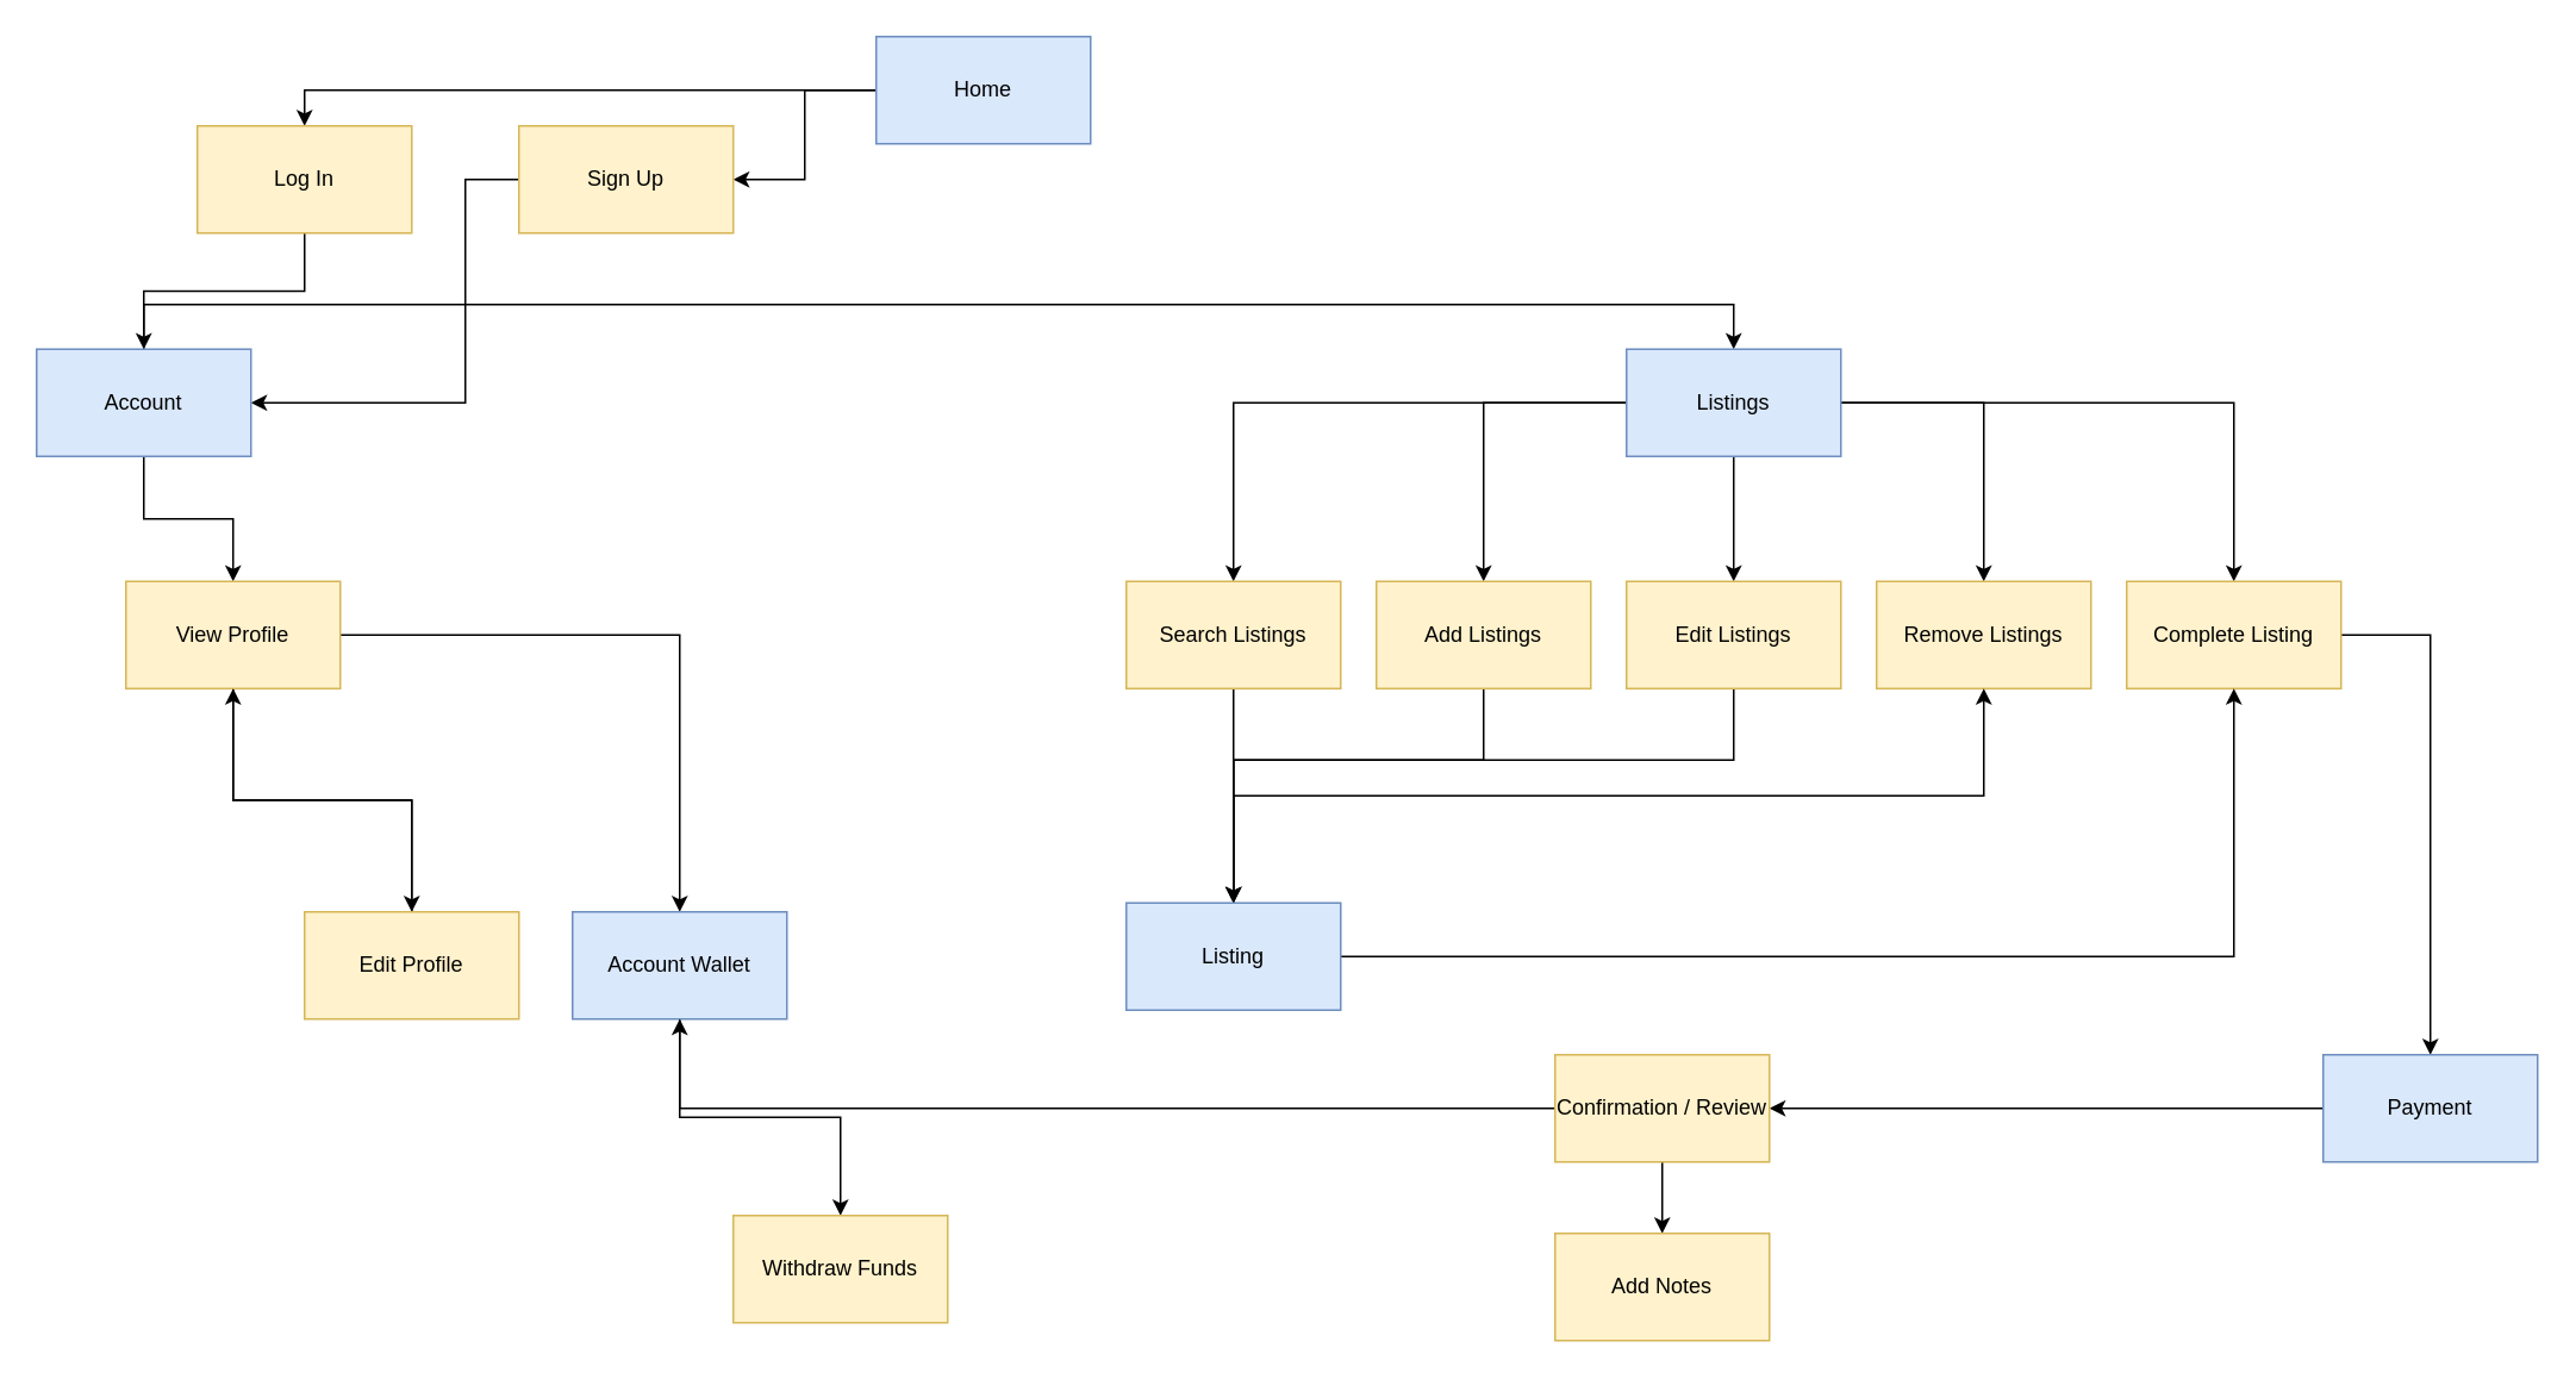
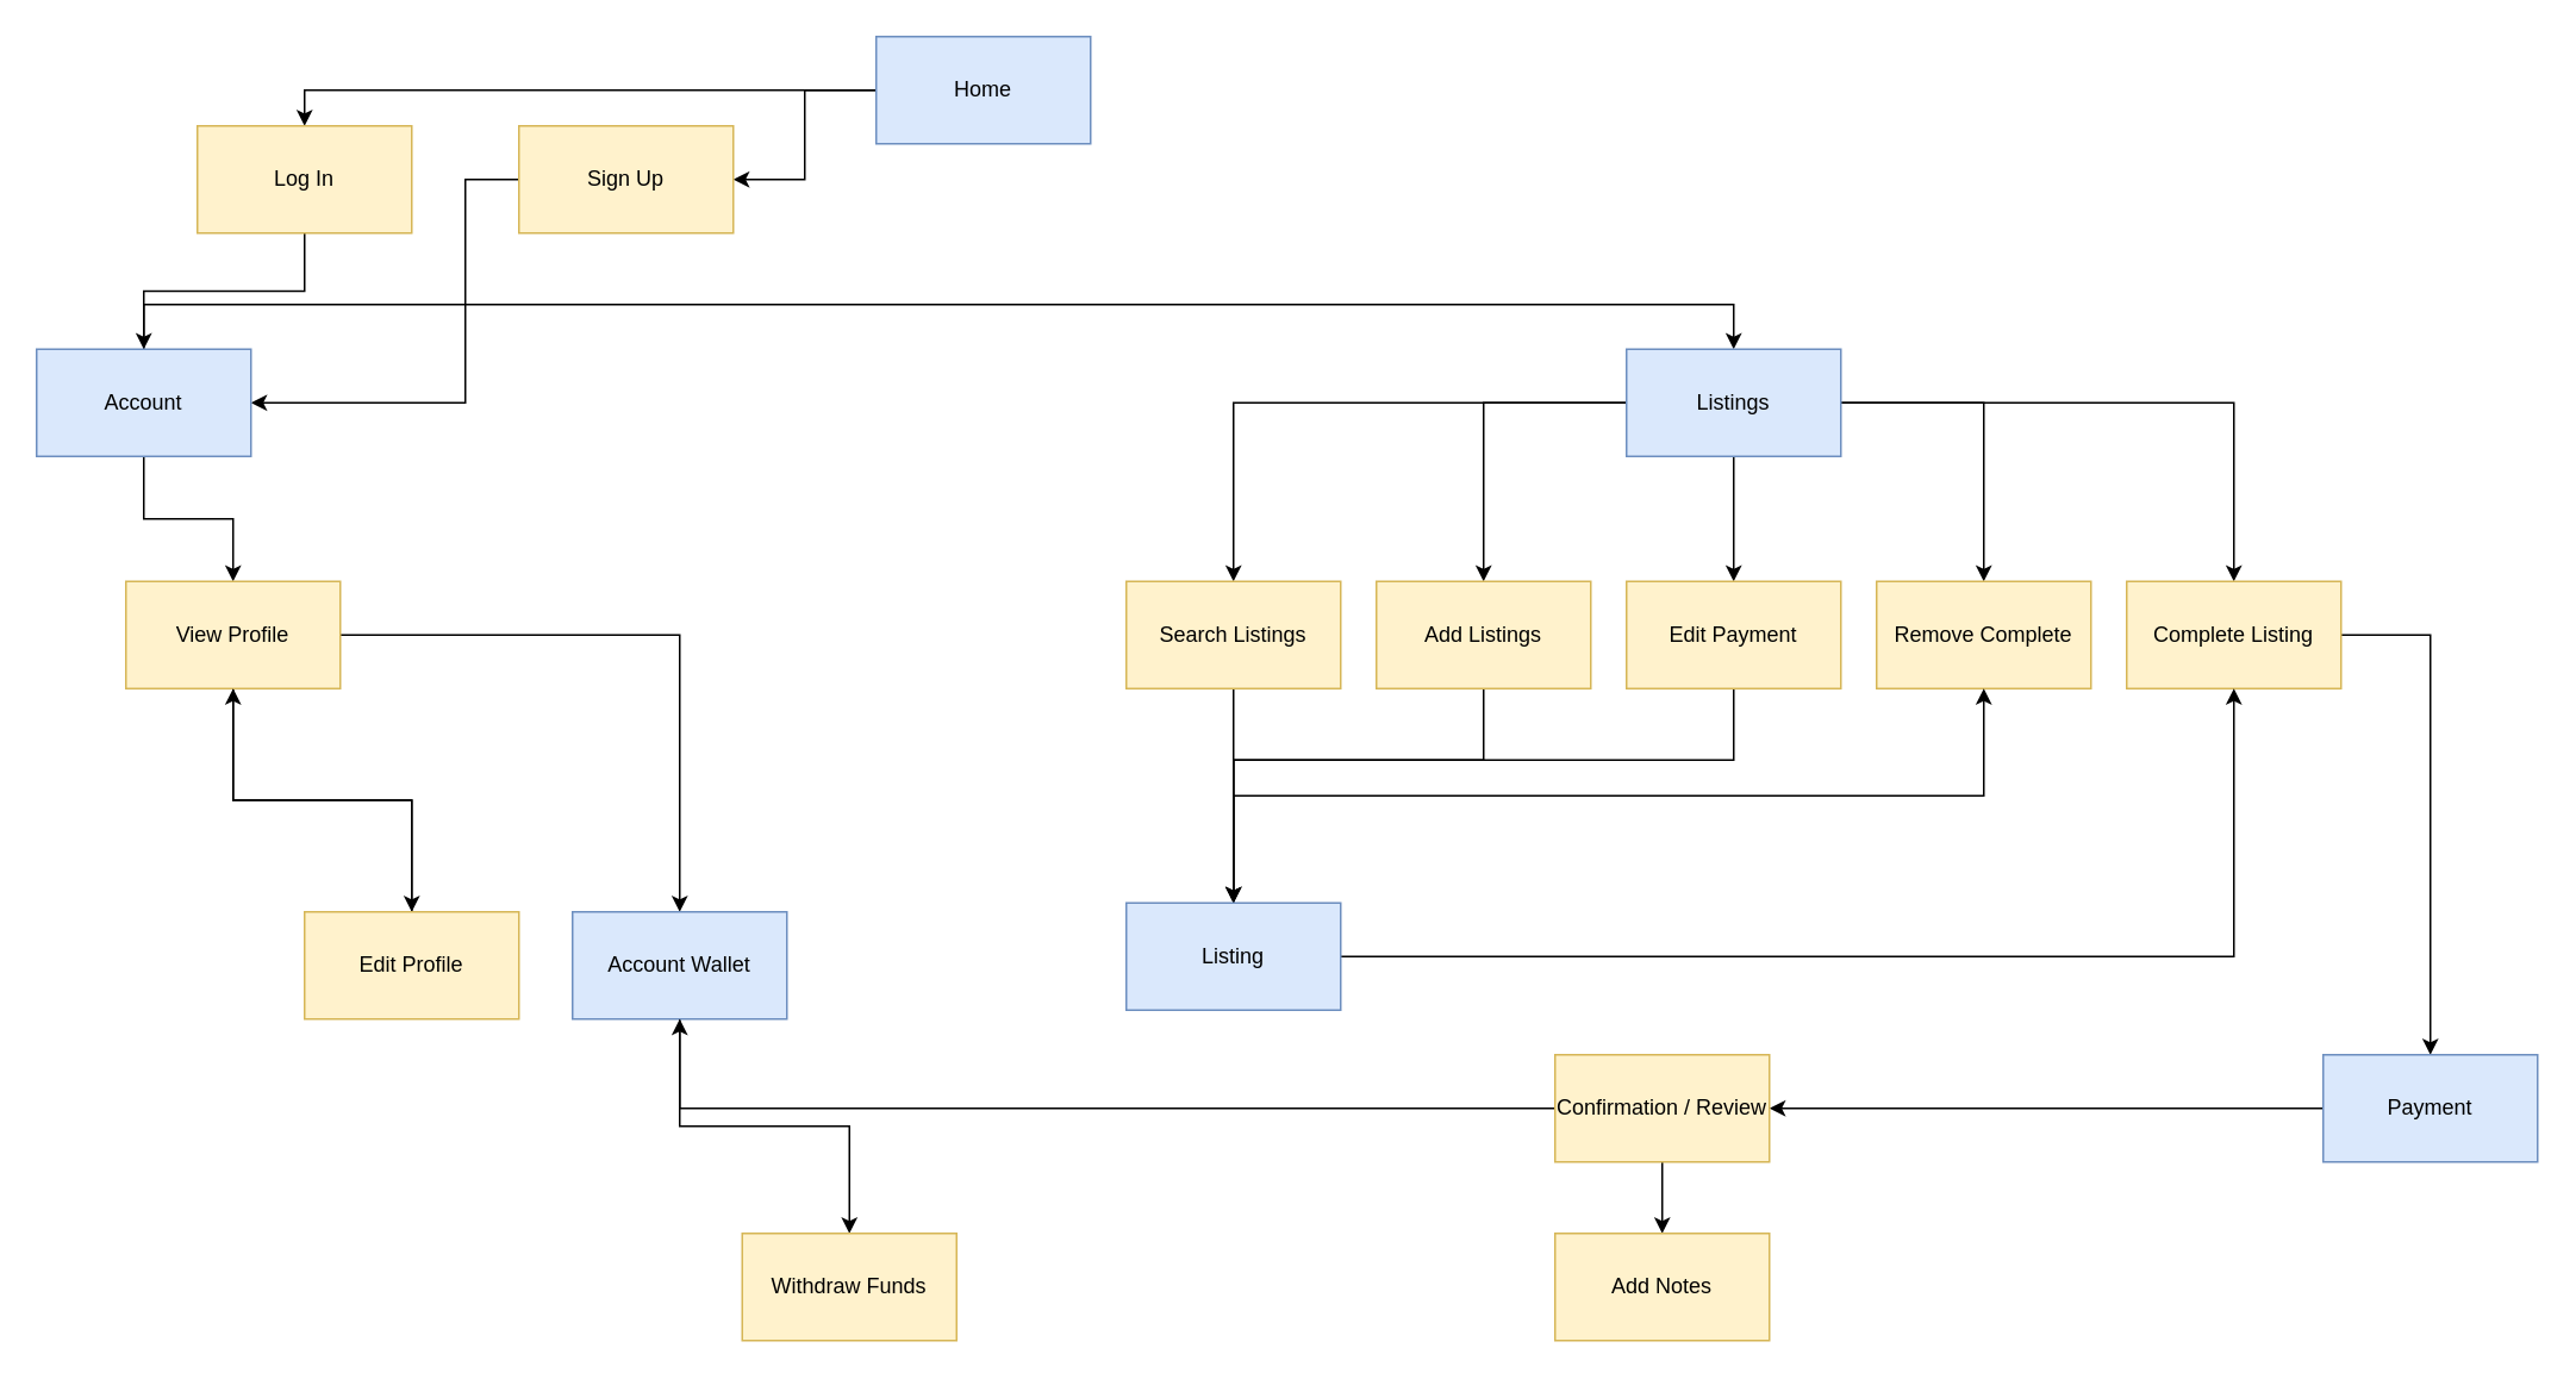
  <mxCell id="0" />
  <mxCell id="1" parent="0" />
  <mxCell id="2" style="edgeStyle=orthogonalEdgeStyle;rounded=0;orthogonalLoop=1;jettySize=auto;html=1;entryX=0.5;entryY=0;entryDx=0;entryDy=0;" edge="1" parent="1" source="4" target="6"><mxGeometry relative="1" as="geometry" /></mxCell>
  <mxCell id="3" style="edgeStyle=orthogonalEdgeStyle;rounded=0;orthogonalLoop=1;jettySize=auto;html=1;" edge="1" parent="1" source="4" target="8"><mxGeometry relative="1" as="geometry" /></mxCell>
  <mxCell id="4" value="Home" style="rounded=0;whiteSpace=wrap;html=1;fillColor=#dae8fc;strokeColor=#6c8ebf;" vertex="1" parent="1"><mxGeometry x="490" y="20" width="120" height="60" as="geometry" /></mxCell>
  <mxCell id="5" style="edgeStyle=orthogonalEdgeStyle;rounded=0;orthogonalLoop=1;jettySize=auto;html=1;entryX=0.5;entryY=0;entryDx=0;entryDy=0;" edge="1" parent="1" source="6" target="11"><mxGeometry relative="1" as="geometry" /></mxCell>
  <mxCell id="6" value="Log In" style="rounded=0;whiteSpace=wrap;html=1;fillColor=#fff2cc;strokeColor=#d6b656;" vertex="1" parent="1"><mxGeometry x="110" y="70" width="120" height="60" as="geometry" /></mxCell>
  <mxCell id="7" style="edgeStyle=orthogonalEdgeStyle;rounded=0;orthogonalLoop=1;jettySize=auto;html=1;entryX=1;entryY=0.5;entryDx=0;entryDy=0;" edge="1" parent="1" source="8" target="11"><mxGeometry relative="1" as="geometry"><Array as="points"><mxPoint x="260" y="100" /><mxPoint x="260" y="225" /></Array></mxGeometry></mxCell>
  <mxCell id="8" value="Sign Up" style="rounded=0;whiteSpace=wrap;html=1;fillColor=#fff2cc;strokeColor=#d6b656;" vertex="1" parent="1"><mxGeometry x="290" y="70" width="120" height="60" as="geometry" /></mxCell>
  <mxCell id="9" style="edgeStyle=orthogonalEdgeStyle;rounded=0;orthogonalLoop=1;jettySize=auto;html=1;entryX=0.5;entryY=0;entryDx=0;entryDy=0;" edge="1" parent="1" source="11" target="14"><mxGeometry relative="1" as="geometry" /></mxCell>
  <mxCell id="10" style="edgeStyle=orthogonalEdgeStyle;rounded=0;orthogonalLoop=1;jettySize=auto;html=1;" edge="1" parent="1" source="11" target="20"><mxGeometry relative="1" as="geometry"><Array as="points"><mxPoint x="80" y="170" /><mxPoint x="970" y="170" /></Array></mxGeometry></mxCell>
  <mxCell id="11" value="Account" style="rounded=0;whiteSpace=wrap;html=1;fillColor=#dae8fc;strokeColor=#6c8ebf;" vertex="1" parent="1"><mxGeometry x="20" y="195" width="120" height="60" as="geometry" /></mxCell>
  <mxCell id="12" style="edgeStyle=orthogonalEdgeStyle;rounded=0;orthogonalLoop=1;jettySize=auto;html=1;" edge="1" parent="1" source="14" target="31"><mxGeometry relative="1" as="geometry" /></mxCell>
  <mxCell id="13" style="edgeStyle=orthogonalEdgeStyle;rounded=0;orthogonalLoop=1;jettySize=auto;html=1;" edge="1" parent="1" source="14" target="33"><mxGeometry relative="1" as="geometry" /></mxCell>
  <mxCell id="14" value="View Profile" style="rounded=0;whiteSpace=wrap;html=1;fillColor=#fff2cc;strokeColor=#d6b656;" vertex="1" parent="1"><mxGeometry x="70" y="325" width="120" height="60" as="geometry" /></mxCell>
  <mxCell id="15" style="edgeStyle=orthogonalEdgeStyle;rounded=0;orthogonalLoop=1;jettySize=auto;html=1;entryX=0.5;entryY=0;entryDx=0;entryDy=0;" edge="1" parent="1" source="20" target="22"><mxGeometry relative="1" as="geometry" /></mxCell>
  <mxCell id="16" style="edgeStyle=orthogonalEdgeStyle;rounded=0;orthogonalLoop=1;jettySize=auto;html=1;entryX=0.5;entryY=0;entryDx=0;entryDy=0;" edge="1" parent="1" source="20" target="24"><mxGeometry relative="1" as="geometry" /></mxCell>
  <mxCell id="17" style="edgeStyle=orthogonalEdgeStyle;rounded=0;orthogonalLoop=1;jettySize=auto;html=1;entryX=0.5;entryY=0;entryDx=0;entryDy=0;" edge="1" parent="1" source="20" target="26"><mxGeometry relative="1" as="geometry" /></mxCell>
  <mxCell id="18" style="edgeStyle=orthogonalEdgeStyle;rounded=0;orthogonalLoop=1;jettySize=auto;html=1;" edge="1" parent="1" source="20" target="27"><mxGeometry relative="1" as="geometry" /></mxCell>
  <mxCell id="19" style="edgeStyle=orthogonalEdgeStyle;rounded=0;orthogonalLoop=1;jettySize=auto;html=1;" edge="1" parent="1" source="20" target="29"><mxGeometry relative="1" as="geometry" /></mxCell>
  <mxCell id="20" value="Listings" style="rounded=0;whiteSpace=wrap;html=1;fillColor=#dae8fc;strokeColor=#6c8ebf;" vertex="1" parent="1"><mxGeometry x="910" y="195" width="120" height="60" as="geometry" /></mxCell>
  <mxCell id="21" style="edgeStyle=orthogonalEdgeStyle;rounded=0;orthogonalLoop=1;jettySize=auto;html=1;" edge="1" parent="1" source="22" target="37"><mxGeometry relative="1" as="geometry" /></mxCell>
  <mxCell id="22" value="Search Listings" style="rounded=0;whiteSpace=wrap;html=1;fillColor=#fff2cc;strokeColor=#d6b656;" vertex="1" parent="1"><mxGeometry x="630" y="325" width="120" height="60" as="geometry" /></mxCell>
  <mxCell id="23" style="edgeStyle=orthogonalEdgeStyle;rounded=0;orthogonalLoop=1;jettySize=auto;html=1;entryX=0.5;entryY=0;entryDx=0;entryDy=0;" edge="1" parent="1" source="24" target="37"><mxGeometry relative="1" as="geometry"><Array as="points"><mxPoint x="830" y="425" /><mxPoint x="690" y="425" /></Array></mxGeometry></mxCell>
  <mxCell id="24" value="Add Listings" style="rounded=0;whiteSpace=wrap;html=1;fillColor=#fff2cc;strokeColor=#d6b656;" vertex="1" parent="1"><mxGeometry x="770" y="325" width="120" height="60" as="geometry" /></mxCell>
  <mxCell id="25" style="edgeStyle=orthogonalEdgeStyle;rounded=0;orthogonalLoop=1;jettySize=auto;html=1;" edge="1" parent="1" source="26" target="37"><mxGeometry relative="1" as="geometry"><Array as="points"><mxPoint x="970" y="425" /><mxPoint x="690" y="425" /></Array></mxGeometry></mxCell>
- <mxCell id="26" value="Edit Listings" style="rounded=0;whiteSpace=wrap;html=1;fillColor=#fff2cc;strokeColor=#d6b656;" vertex="1" parent="1"><mxGeometry x="910" y="325" width="120" height="60" as="geometry" /></mxCell>
- <mxCell id="27" value="Remove Listings" style="rounded=0;whiteSpace=wrap;html=1;fillColor=#fff2cc;strokeColor=#d6b656;" vertex="1" parent="1"><mxGeometry x="1050" y="325" width="120" height="60" as="geometry" /></mxCell>
+ <mxCell id="26" value="Edit Payment" style="rounded=0;whiteSpace=wrap;html=1;fillColor=#fff2cc;strokeColor=#d6b656;" vertex="1" parent="1"><mxGeometry x="910" y="325" width="120" height="60" as="geometry" /></mxCell>
+ <mxCell id="27" value="Remove Complete" style="rounded=0;whiteSpace=wrap;html=1;fillColor=#fff2cc;strokeColor=#d6b656;" vertex="1" parent="1"><mxGeometry x="1050" y="325" width="120" height="60" as="geometry" /></mxCell>
  <mxCell id="28" style="edgeStyle=orthogonalEdgeStyle;rounded=0;orthogonalLoop=1;jettySize=auto;html=1;exitX=1;exitY=0.5;exitDx=0;exitDy=0;entryX=0.5;entryY=0;entryDx=0;entryDy=0;" edge="1" parent="1" source="29" target="39"><mxGeometry relative="1" as="geometry" /></mxCell>
  <mxCell id="29" value="Complete Listing" style="rounded=0;whiteSpace=wrap;html=1;fillColor=#fff2cc;strokeColor=#d6b656;" vertex="1" parent="1"><mxGeometry x="1190" y="325" width="120" height="60" as="geometry" /></mxCell>
  <mxCell id="30" style="edgeStyle=orthogonalEdgeStyle;rounded=0;orthogonalLoop=1;jettySize=auto;html=1;entryX=0.5;entryY=1;entryDx=0;entryDy=0;" edge="1" parent="1" source="31" target="14"><mxGeometry relative="1" as="geometry" /></mxCell>
  <mxCell id="31" value="Edit Profile" style="rounded=0;whiteSpace=wrap;html=1;fillColor=#fff2cc;strokeColor=#d6b656;" vertex="1" parent="1"><mxGeometry x="170" y="510" width="120" height="60" as="geometry" /></mxCell>
  <mxCell id="32" style="edgeStyle=orthogonalEdgeStyle;rounded=0;orthogonalLoop=1;jettySize=auto;html=1;" edge="1" parent="1" source="33" target="34"><mxGeometry relative="1" as="geometry" /></mxCell>
  <mxCell id="33" value="Account Wallet" style="rounded=0;whiteSpace=wrap;html=1;fillColor=#dae8fc;strokeColor=#6c8ebf;" vertex="1" parent="1"><mxGeometry x="320" y="510" width="120" height="60" as="geometry" /></mxCell>
- <mxCell id="34" value="Withdraw Funds" style="rounded=0;whiteSpace=wrap;html=1;fillColor=#fff2cc;strokeColor=#d6b656;" vertex="1" parent="1"><mxGeometry x="410" y="680" width="120" height="60" as="geometry" /></mxCell>
+ <mxCell id="34" value="Withdraw Funds" style="rounded=0;whiteSpace=wrap;html=1;fillColor=#fff2cc;strokeColor=#d6b656;" vertex="1" parent="1"><mxGeometry x="415" y="690" width="120" height="60" as="geometry" /></mxCell>
  <mxCell id="35" style="edgeStyle=orthogonalEdgeStyle;rounded=0;orthogonalLoop=1;jettySize=auto;html=1;entryX=0.5;entryY=1;entryDx=0;entryDy=0;" edge="1" parent="1" source="37" target="29"><mxGeometry relative="1" as="geometry" /></mxCell>
  <mxCell id="36" style="edgeStyle=orthogonalEdgeStyle;rounded=0;orthogonalLoop=1;jettySize=auto;html=1;exitX=0.5;exitY=0;exitDx=0;exitDy=0;entryX=0.5;entryY=1;entryDx=0;entryDy=0;" edge="1" parent="1" source="37" target="27"><mxGeometry relative="1" as="geometry" /></mxCell>
  <mxCell id="37" value="Listing" style="rounded=0;whiteSpace=wrap;html=1;fillColor=#dae8fc;strokeColor=#6c8ebf;" vertex="1" parent="1"><mxGeometry x="630" y="505" width="120" height="60" as="geometry" /></mxCell>
  <mxCell id="38" style="edgeStyle=orthogonalEdgeStyle;rounded=0;orthogonalLoop=1;jettySize=auto;html=1;" edge="1" parent="1" source="39" target="42"><mxGeometry relative="1" as="geometry" /></mxCell>
  <mxCell id="39" value="Payment" style="rounded=0;whiteSpace=wrap;html=1;fillColor=#dae8fc;strokeColor=#6c8ebf;" vertex="1" parent="1"><mxGeometry x="1300" y="590" width="120" height="60" as="geometry" /></mxCell>
  <mxCell id="40" style="edgeStyle=orthogonalEdgeStyle;rounded=0;orthogonalLoop=1;jettySize=auto;html=1;" edge="1" parent="1" source="42" target="33"><mxGeometry relative="1" as="geometry" /></mxCell>
  <mxCell id="41" style="edgeStyle=orthogonalEdgeStyle;rounded=0;orthogonalLoop=1;jettySize=auto;html=1;" edge="1" parent="1" source="42" target="43"><mxGeometry relative="1" as="geometry" /></mxCell>
  <mxCell id="42" value="Confirmation / Review" style="rounded=0;whiteSpace=wrap;html=1;fillColor=#fff2cc;strokeColor=#d6b656;" vertex="1" parent="1"><mxGeometry x="870" y="590" width="120" height="60" as="geometry" /></mxCell>
  <mxCell id="43" value="Add Notes" style="rounded=0;whiteSpace=wrap;html=1;fillColor=#fff2cc;strokeColor=#d6b656;" vertex="1" parent="1"><mxGeometry x="870" y="690" width="120" height="60" as="geometry" /></mxCell>
